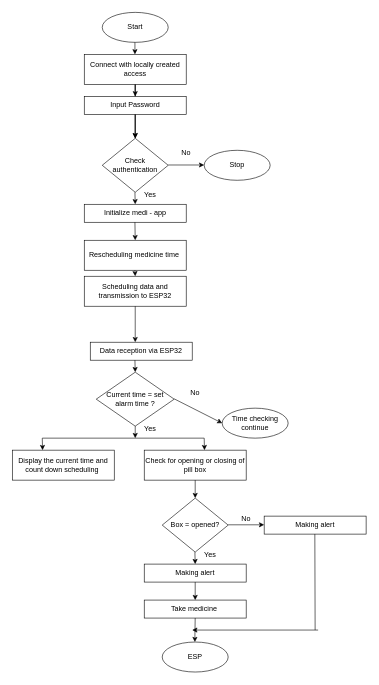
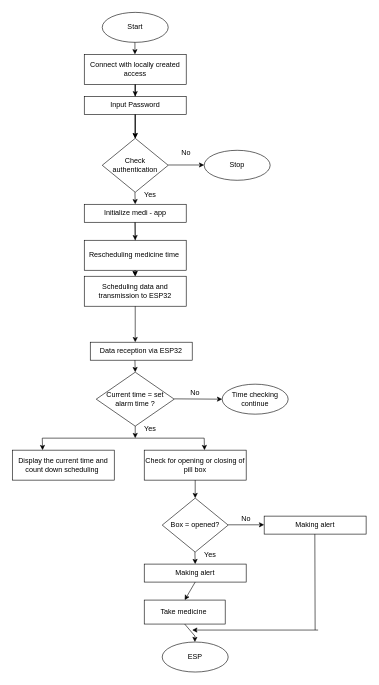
  <mxCell id="0" />
  <mxCell id="1" parent="0" />
  <mxCell id="2" value="Start" style="ellipse;whiteSpace=wrap;html=1;" parent="1" vertex="1"><mxGeometry x="170" y="20" width="110" height="50" as="geometry" /></mxCell>
  <mxCell id="3" value="" style="edgeStyle=orthogonalEdgeStyle;rounded=0;orthogonalLoop=1;jettySize=auto;html=1;" parent="1" source="5" target="8" edge="1"><mxGeometry relative="1" as="geometry" /></mxCell>
  <mxCell id="4" value="" style="edgeStyle=orthogonalEdgeStyle;rounded=0;orthogonalLoop=1;jettySize=auto;html=1;" parent="1" source="5" target="8" edge="1"><mxGeometry relative="1" as="geometry" /></mxCell>
  <mxCell id="5" value="Connect with locally created access" style="rounded=0;whiteSpace=wrap;html=1;" parent="1" vertex="1"><mxGeometry x="140" y="90" width="170" height="50" as="geometry" /></mxCell>
  <mxCell id="6" value="" style="edgeStyle=orthogonalEdgeStyle;rounded=0;orthogonalLoop=1;jettySize=auto;html=1;endArrow=none;" parent="1" source="7" target="8" edge="1"><mxGeometry relative="1" as="geometry" /></mxCell>
  <mxCell id="7" value="Input Password" style="rounded=0;whiteSpace=wrap;html=1;" parent="1" vertex="1"><mxGeometry x="140" y="160" width="170" height="30" as="geometry" /></mxCell>
  <mxCell id="8" value="Check authentication" style="rhombus;whiteSpace=wrap;html=1;" parent="1" vertex="1"><mxGeometry x="170" y="230" width="110" height="90" as="geometry" /></mxCell>
  <mxCell id="9" value="Stop" style="ellipse;whiteSpace=wrap;html=1;" parent="1" vertex="1"><mxGeometry x="340" y="250" width="110" height="50" as="geometry" /></mxCell>
+ <mxCell id="10" value="" style="edgeStyle=orthogonalEdgeStyle;rounded=0;orthogonalLoop=1;jettySize=auto;html=1;" parent="1" source="11" target="13" edge="1"><mxGeometry relative="1" as="geometry" /></mxCell>
  <mxCell id="11" value="Initialize medi - app" style="rounded=0;whiteSpace=wrap;html=1;" parent="1" vertex="1"><mxGeometry x="140" y="340" width="170" height="30" as="geometry" /></mxCell>
  <mxCell id="12" value="Rescheduling medicine time&amp;nbsp;" style="rounded=0;whiteSpace=wrap;html=1;" parent="1" vertex="1"><mxGeometry x="140" y="400" width="170" height="50" as="geometry" /></mxCell>
  <mxCell id="13" value="Scheduling data and transmission to ESP32" style="rounded=0;whiteSpace=wrap;html=1;" parent="1" vertex="1"><mxGeometry x="140" y="460" width="170" height="50" as="geometry" /></mxCell>
  <mxCell id="14" value="Making alert" style="rounded=0;whiteSpace=wrap;html=1;" parent="1" vertex="1"><mxGeometry x="240" y="940" width="170" height="30" as="geometry" /></mxCell>
  <mxCell id="15" value="Current time = set alarm time ?" style="rhombus;whiteSpace=wrap;html=1;" parent="1" vertex="1"><mxGeometry x="160" y="620" width="130" height="90" as="geometry" /></mxCell>
- <mxCell id="16" value="Time checking continue" style="ellipse;whiteSpace=wrap;html=1;" parent="1" vertex="1"><mxGeometry x="370" y="680" width="110" height="50" as="geometry" /></mxCell>
+ <mxCell id="16" value="Time checking continue" style="ellipse;whiteSpace=wrap;html=1;" parent="1" vertex="1"><mxGeometry x="370" y="640" width="110" height="50" as="geometry" /></mxCell>
  <mxCell id="17" value="Display the current time and count down scheduling&amp;nbsp;" style="rounded=0;whiteSpace=wrap;html=1;" parent="1" vertex="1"><mxGeometry x="20" y="750" width="170" height="50" as="geometry" /></mxCell>
  <mxCell id="18" value="Check for opening or closing of pill box" style="rounded=0;whiteSpace=wrap;html=1;" parent="1" vertex="1"><mxGeometry x="240" y="750" width="170" height="50" as="geometry" /></mxCell>
  <mxCell id="19" value="Box = opened?" style="rhombus;whiteSpace=wrap;html=1;" parent="1" vertex="1"><mxGeometry x="270" y="830" width="110" height="90" as="geometry" /></mxCell>
  <mxCell id="20" value="Data reception via ESP32" style="rounded=0;whiteSpace=wrap;html=1;" parent="1" vertex="1"><mxGeometry x="150" y="570" width="170" height="30" as="geometry" /></mxCell>
  <mxCell id="21" value="Making alert" style="rounded=0;whiteSpace=wrap;html=1;" parent="1" vertex="1"><mxGeometry x="440" y="860" width="170" height="30" as="geometry" /></mxCell>
- <mxCell id="22" value="Take medicine&amp;nbsp;" style="rounded=0;whiteSpace=wrap;html=1;" parent="1" vertex="1"><mxGeometry x="240" y="1000" width="170" height="30" as="geometry" /></mxCell>
+ <mxCell id="22" value="Take medicine&amp;nbsp;" style="rounded=0;whiteSpace=wrap;html=1;" parent="1" vertex="1"><mxGeometry x="240" y="1000" width="135" height="40" as="geometry" /></mxCell>
  <mxCell id="23" value="ESP" style="ellipse;whiteSpace=wrap;html=1;" parent="1" vertex="1"><mxGeometry x="270" y="1070" width="110" height="50" as="geometry" /></mxCell>
  <mxCell id="24" value="" style="endArrow=classic;html=1;rounded=0;entryX=0.5;entryY=0;entryDx=0;entryDy=0;exitX=0.5;exitY=1;exitDx=0;exitDy=0;" parent="1" source="14" target="22" edge="1"><mxGeometry width="50" height="50" relative="1" as="geometry"><mxPoint x="340" y="970" as="sourcePoint" /><mxPoint x="340" y="1040" as="targetPoint" /></mxGeometry></mxCell>
  <mxCell id="25" value="" style="endArrow=classic;html=1;rounded=0;entryX=0.5;entryY=0;entryDx=0;entryDy=0;exitX=0.5;exitY=1;exitDx=0;exitDy=0;" parent="1" source="22" edge="1"><mxGeometry width="50" height="50" relative="1" as="geometry"><mxPoint x="324.5" y="1040" as="sourcePoint" /><mxPoint x="324.5" y="1070" as="targetPoint" /><Array as="points"><mxPoint x="324.5" y="1060" /></Array></mxGeometry></mxCell>
  <mxCell id="26" value="" style="endArrow=classic;html=1;rounded=0;exitX=0.5;exitY=1;exitDx=0;exitDy=0;" parent="1" edge="1"><mxGeometry width="50" height="50" relative="1" as="geometry"><mxPoint x="324.5" y="920" as="sourcePoint" /><mxPoint x="325" y="940" as="targetPoint" /></mxGeometry></mxCell>
  <mxCell id="27" value="" style="endArrow=classic;html=1;rounded=0;exitX=0.5;exitY=1;exitDx=0;exitDy=0;" parent="1" source="18" edge="1"><mxGeometry width="50" height="50" relative="1" as="geometry"><mxPoint x="324.5" y="830" as="sourcePoint" /><mxPoint x="325" y="830" as="targetPoint" /></mxGeometry></mxCell>
  <mxCell id="28" value="" style="endArrow=classic;html=1;rounded=0;exitX=0.5;exitY=1;exitDx=0;exitDy=0;" parent="1" edge="1"><mxGeometry width="50" height="50" relative="1" as="geometry"><mxPoint x="224.5" y="600" as="sourcePoint" /><mxPoint x="225" y="620" as="targetPoint" /></mxGeometry></mxCell>
  <mxCell id="29" value="" style="endArrow=classic;html=1;rounded=0;exitX=0.5;exitY=1;exitDx=0;exitDy=0;" parent="1" source="13" edge="1"><mxGeometry width="50" height="50" relative="1" as="geometry"><mxPoint x="247.5" y="550" as="sourcePoint" /><mxPoint x="225" y="570" as="targetPoint" /></mxGeometry></mxCell>
  <mxCell id="30" value="" style="endArrow=classic;html=1;rounded=0;exitX=0.5;exitY=1;exitDx=0;exitDy=0;entryX=0.5;entryY=0;entryDx=0;entryDy=0;" parent="1" target="13" edge="1"><mxGeometry width="50" height="50" relative="1" as="geometry"><mxPoint x="224.5" y="450" as="sourcePoint" /><mxPoint x="224.5" y="490" as="targetPoint" /></mxGeometry></mxCell>
  <mxCell id="31" value="" style="endArrow=classic;html=1;rounded=0;exitX=0.5;exitY=1;exitDx=0;exitDy=0;entryX=0.5;entryY=0;entryDx=0;entryDy=0;" parent="1" edge="1"><mxGeometry width="50" height="50" relative="1" as="geometry"><mxPoint x="224.5" y="370" as="sourcePoint" /><mxPoint x="225" y="400" as="targetPoint" /></mxGeometry></mxCell>
  <mxCell id="32" value="" style="endArrow=classic;html=1;rounded=0;exitX=0.5;exitY=1;exitDx=0;exitDy=0;" parent="1" edge="1"><mxGeometry width="50" height="50" relative="1" as="geometry"><mxPoint x="224.5" y="320" as="sourcePoint" /><mxPoint x="225" y="340" as="targetPoint" /></mxGeometry></mxCell>
  <mxCell id="33" value="" style="endArrow=classic;html=1;rounded=0;" parent="1" edge="1"><mxGeometry width="50" height="50" relative="1" as="geometry"><mxPoint x="380" y="874.5" as="sourcePoint" /><mxPoint x="440" y="874.5" as="targetPoint" /></mxGeometry></mxCell>
  <mxCell id="34" value="" style="endArrow=classic;html=1;rounded=0;entryX=0;entryY=0.5;entryDx=0;entryDy=0;" parent="1" target="16" edge="1"><mxGeometry width="50" height="50" relative="1" as="geometry"><mxPoint x="290" y="664.5" as="sourcePoint" /><mxPoint x="350" y="664.5" as="targetPoint" /></mxGeometry></mxCell>
  <mxCell id="35" value="" style="endArrow=classic;html=1;rounded=0;" parent="1" edge="1"><mxGeometry width="50" height="50" relative="1" as="geometry"><mxPoint x="280" y="274.5" as="sourcePoint" /><mxPoint x="340" y="274.5" as="targetPoint" /></mxGeometry></mxCell>
  <mxCell id="36" value="" style="endArrow=classic;html=1;rounded=0;" parent="1" edge="1"><mxGeometry width="50" height="50" relative="1" as="geometry"><mxPoint x="225" y="140" as="sourcePoint" /><mxPoint x="225" y="160" as="targetPoint" /></mxGeometry></mxCell>
  <mxCell id="37" value="" style="endArrow=none;html=1;rounded=0;" parent="1" edge="1"><mxGeometry width="50" height="50" relative="1" as="geometry"><mxPoint x="70" y="730" as="sourcePoint" /><mxPoint x="340" y="730" as="targetPoint" /></mxGeometry></mxCell>
  <mxCell id="38" value="" style="endArrow=classic;html=1;rounded=0;exitX=0.5;exitY=1;exitDx=0;exitDy=0;" parent="1" edge="1"><mxGeometry width="50" height="50" relative="1" as="geometry"><mxPoint x="70" y="730" as="sourcePoint" /><mxPoint x="70.5" y="750" as="targetPoint" /></mxGeometry></mxCell>
  <mxCell id="39" value="" style="endArrow=classic;html=1;rounded=0;exitX=0.5;exitY=1;exitDx=0;exitDy=0;" parent="1" edge="1"><mxGeometry width="50" height="50" relative="1" as="geometry"><mxPoint x="340" y="730" as="sourcePoint" /><mxPoint x="340.5" y="750" as="targetPoint" /></mxGeometry></mxCell>
  <mxCell id="40" value="" style="endArrow=classic;html=1;rounded=0;exitX=0.5;exitY=1;exitDx=0;exitDy=0;" parent="1" source="15" edge="1"><mxGeometry width="50" height="50" relative="1" as="geometry"><mxPoint x="224.5" y="730" as="sourcePoint" /><mxPoint x="225" y="730" as="targetPoint" /></mxGeometry></mxCell>
  <mxCell id="41" value="" style="endArrow=classic;html=1;rounded=0;" parent="1" edge="1"><mxGeometry width="50" height="50" relative="1" as="geometry"><mxPoint x="530" y="1050" as="sourcePoint" /><mxPoint x="320" y="1050" as="targetPoint" /></mxGeometry></mxCell>
  <mxCell id="42" value="" style="endArrow=none;html=1;rounded=0;" parent="1" edge="1"><mxGeometry width="50" height="50" relative="1" as="geometry"><mxPoint x="524.5" y="890" as="sourcePoint" /><mxPoint x="525" y="1050" as="targetPoint" /></mxGeometry></mxCell>
  <mxCell id="43" value="" style="endArrow=classic;html=1;rounded=0;" parent="1" edge="1"><mxGeometry width="50" height="50" relative="1" as="geometry"><mxPoint x="224.5" y="70" as="sourcePoint" /><mxPoint x="224.5" y="90" as="targetPoint" /></mxGeometry></mxCell>
  <mxCell id="44" value="No" style="text;html=1;align=center;verticalAlign=middle;whiteSpace=wrap;rounded=0;" parent="1" vertex="1"><mxGeometry x="295" y="640" width="60" height="30" as="geometry" /></mxCell>
  <mxCell id="45" value="Yes" style="text;html=1;align=center;verticalAlign=middle;whiteSpace=wrap;rounded=0;" parent="1" vertex="1"><mxGeometry x="320" y="910" width="60" height="30" as="geometry" /></mxCell>
  <mxCell id="46" value="Yes" style="text;html=1;align=center;verticalAlign=middle;whiteSpace=wrap;rounded=0;" parent="1" vertex="1"><mxGeometry x="220" y="700" width="60" height="30" as="geometry" /></mxCell>
  <mxCell id="47" value="Yes" style="text;html=1;align=center;verticalAlign=middle;whiteSpace=wrap;rounded=0;" parent="1" vertex="1"><mxGeometry x="220" y="310" width="60" height="30" as="geometry" /></mxCell>
  <mxCell id="48" value="No" style="text;html=1;align=center;verticalAlign=middle;whiteSpace=wrap;rounded=0;" parent="1" vertex="1"><mxGeometry x="280" y="240" width="60" height="30" as="geometry" /></mxCell>
  <mxCell id="49" value="No" style="text;html=1;align=center;verticalAlign=middle;whiteSpace=wrap;rounded=0;" parent="1" vertex="1"><mxGeometry x="380" y="850" width="60" height="30" as="geometry" /></mxCell>
